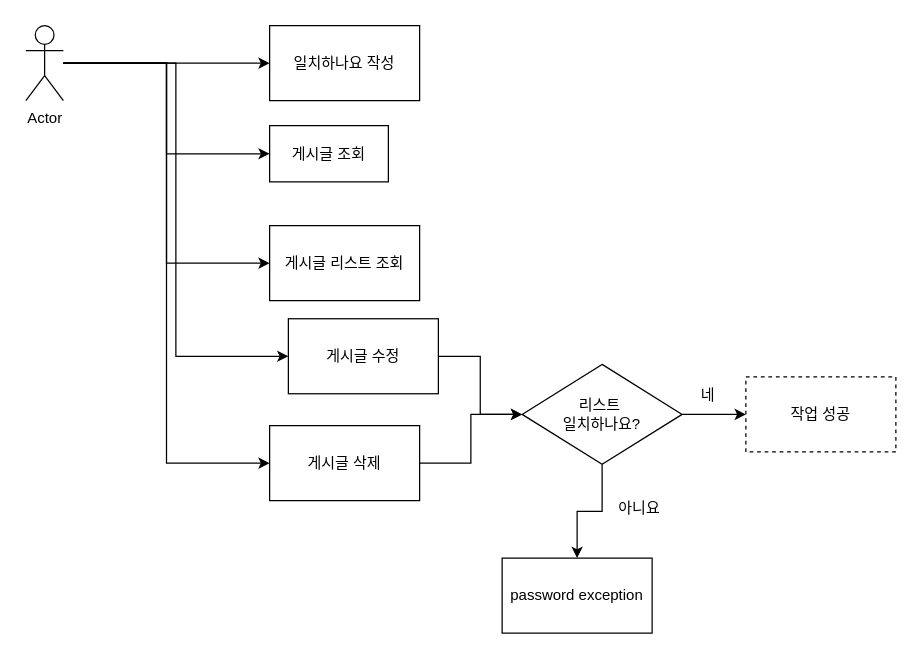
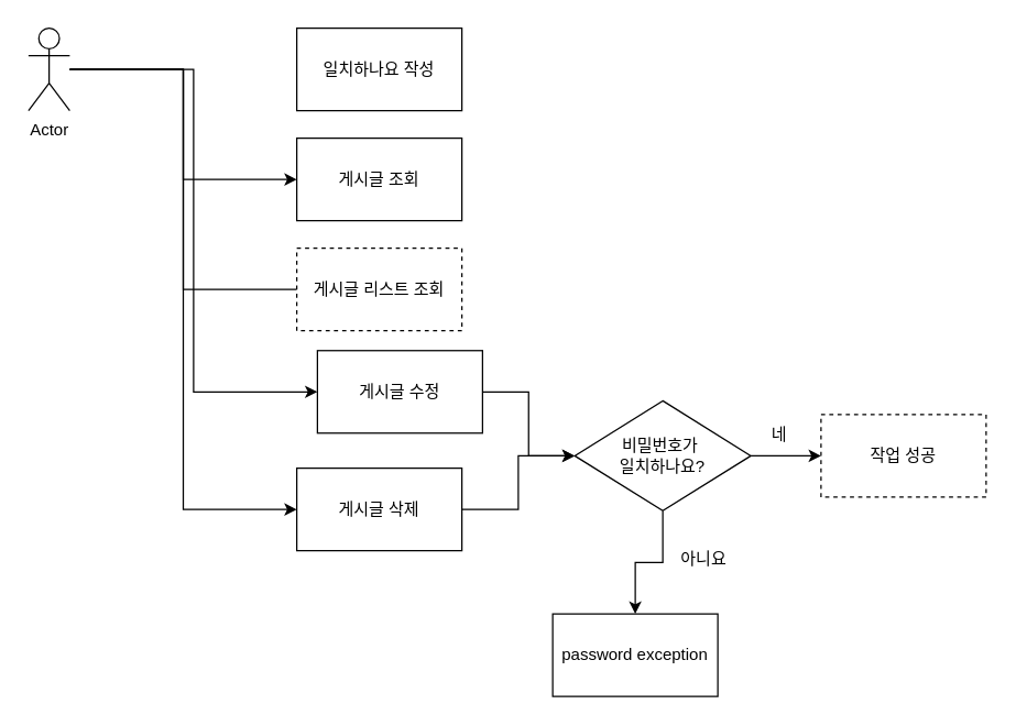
  <mxCell id="0" />
  <mxCell id="1" parent="0" />
- <mxCell id="2" style="edgeStyle=orthogonalEdgeStyle;rounded=0;orthogonalLoop=1;jettySize=auto;html=1;" edge="1" parent="1" source="7" target="8"><mxGeometry relative="1" as="geometry" /></mxCell>
  <mxCell id="3" style="edgeStyle=orthogonalEdgeStyle;rounded=0;orthogonalLoop=1;jettySize=auto;html=1;entryX=0;entryY=0.5;entryDx=0;entryDy=0;" edge="1" parent="1" source="7" target="9"><mxGeometry relative="1" as="geometry" /></mxCell>
- <mxCell id="4" style="edgeStyle=orthogonalEdgeStyle;rounded=0;orthogonalLoop=1;jettySize=auto;html=1;entryX=0;entryY=0.5;entryDx=0;entryDy=0;" edge="1" parent="1" source="7" target="10"><mxGeometry relative="1" as="geometry" /></mxCell>
+ <mxCell id="4" style="edgeStyle=orthogonalEdgeStyle;rounded=0;orthogonalLoop=1;jettySize=auto;html=1;entryX=0;entryY=0.5;entryDx=0;entryDy=0;endArrow=none;" edge="1" parent="1" source="7" target="10"><mxGeometry relative="1" as="geometry" /></mxCell>
  <mxCell id="5" style="edgeStyle=orthogonalEdgeStyle;rounded=0;orthogonalLoop=1;jettySize=auto;html=1;entryX=0;entryY=0.5;entryDx=0;entryDy=0;" edge="1" parent="1" source="7" target="14"><mxGeometry relative="1" as="geometry" /></mxCell>
  <mxCell id="6" style="edgeStyle=orthogonalEdgeStyle;rounded=0;orthogonalLoop=1;jettySize=auto;html=1;entryX=0;entryY=0.5;entryDx=0;entryDy=0;" edge="1" parent="1" source="7" target="12"><mxGeometry relative="1" as="geometry" /></mxCell>
  <mxCell id="7" value="Actor" style="shape=umlActor;verticalLabelPosition=bottom;verticalAlign=top;html=1;outlineConnect=0;" vertex="1" parent="1"><mxGeometry x="20" y="20" width="30" height="60" as="geometry" /></mxCell>
  <mxCell id="8" value="일치하나요 작성" style="rounded=0;whiteSpace=wrap;html=1;" vertex="1" parent="1"><mxGeometry x="215" y="20" width="120" height="60" as="geometry" /></mxCell>
- <mxCell id="9" value="게시글 조회" style="rounded=0;whiteSpace=wrap;html=1;" vertex="1" parent="1"><mxGeometry x="215" y="100" width="95" height="45" as="geometry" /></mxCell>
- <mxCell id="10" value="게시글 리스트 조회" style="rounded=0;whiteSpace=wrap;html=1;" vertex="1" parent="1"><mxGeometry x="215" y="180" width="120" height="60" as="geometry" /></mxCell>
+ <mxCell id="9" value="게시글 조회" style="rounded=0;whiteSpace=wrap;html=1;" vertex="1" parent="1"><mxGeometry x="215" y="100" width="120" height="60" as="geometry" /></mxCell>
+ <mxCell id="10" value="게시글 리스트 조회" style="rounded=0;whiteSpace=wrap;html=1;dashed=1;" vertex="1" parent="1"><mxGeometry x="215" y="180" width="120" height="60" as="geometry" /></mxCell>
  <mxCell id="11" style="edgeStyle=orthogonalEdgeStyle;rounded=0;orthogonalLoop=1;jettySize=auto;html=1;" edge="1" parent="1" source="12" target="17"><mxGeometry relative="1" as="geometry" /></mxCell>
  <mxCell id="12" value="게시글 삭제" style="rounded=0;whiteSpace=wrap;html=1;" vertex="1" parent="1"><mxGeometry x="215" y="340" width="120" height="60" as="geometry" /></mxCell>
  <mxCell id="13" style="edgeStyle=orthogonalEdgeStyle;rounded=0;orthogonalLoop=1;jettySize=auto;html=1;" edge="1" parent="1" source="14" target="17"><mxGeometry relative="1" as="geometry" /></mxCell>
  <mxCell id="14" value="게시글 수정" style="rounded=0;whiteSpace=wrap;html=1;" vertex="1" parent="1"><mxGeometry x="230" y="254.5" width="120" height="60" as="geometry" /></mxCell>
  <mxCell id="15" value="" style="edgeStyle=orthogonalEdgeStyle;rounded=0;orthogonalLoop=1;jettySize=auto;html=1;" edge="1" parent="1" source="17" target="18"><mxGeometry relative="1" as="geometry" /></mxCell>
  <mxCell id="16" value="" style="edgeStyle=orthogonalEdgeStyle;rounded=0;orthogonalLoop=1;jettySize=auto;html=1;" edge="1" parent="1" source="17" target="19"><mxGeometry relative="1" as="geometry" /></mxCell>
- <mxCell id="17" value="리스트&amp;nbsp;&lt;div&gt;일치하나요?&lt;/div&gt;" style="rhombus;whiteSpace=wrap;html=1;" vertex="1" parent="1"><mxGeometry x="417" y="291" width="128" height="80" as="geometry" /></mxCell>
+ <mxCell id="17" value="비밀번호가&amp;nbsp;&lt;div&gt;일치하나요?&lt;/div&gt;" style="rhombus;whiteSpace=wrap;html=1;" vertex="1" parent="1"><mxGeometry x="417" y="291" width="128" height="80" as="geometry" /></mxCell>
  <mxCell id="18" value="작업 성공" style="whiteSpace=wrap;html=1;dashed=1;" vertex="1" parent="1"><mxGeometry x="596" y="301" width="120" height="60" as="geometry" /></mxCell>
  <mxCell id="19" value="password exception" style="whiteSpace=wrap;html=1;" vertex="1" parent="1"><mxGeometry x="401" y="446" width="120" height="60" as="geometry" /></mxCell>
  <mxCell id="20" value="네" style="text;html=1;align=center;verticalAlign=middle;whiteSpace=wrap;rounded=0;" vertex="1" parent="1"><mxGeometry x="536" y="301" width="60" height="30" as="geometry" /></mxCell>
  <mxCell id="21" value="아니요" style="text;html=1;align=center;verticalAlign=middle;whiteSpace=wrap;rounded=0;" vertex="1" parent="1"><mxGeometry x="481" y="391" width="60" height="30" as="geometry" /></mxCell>
